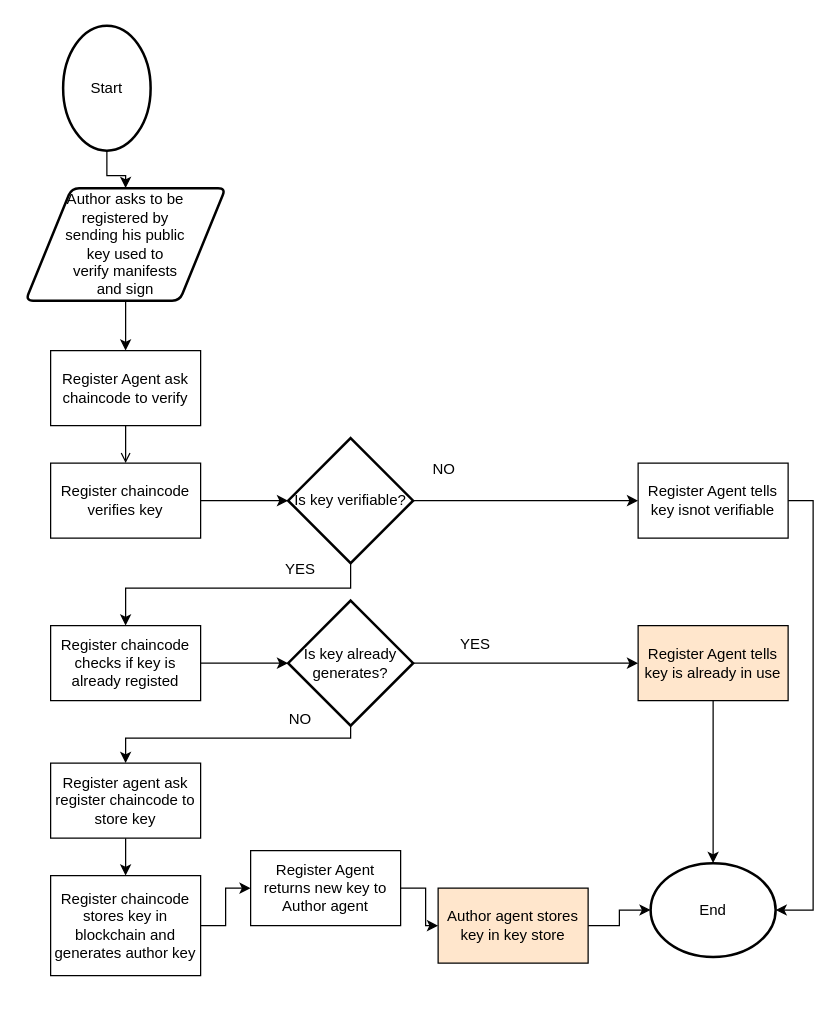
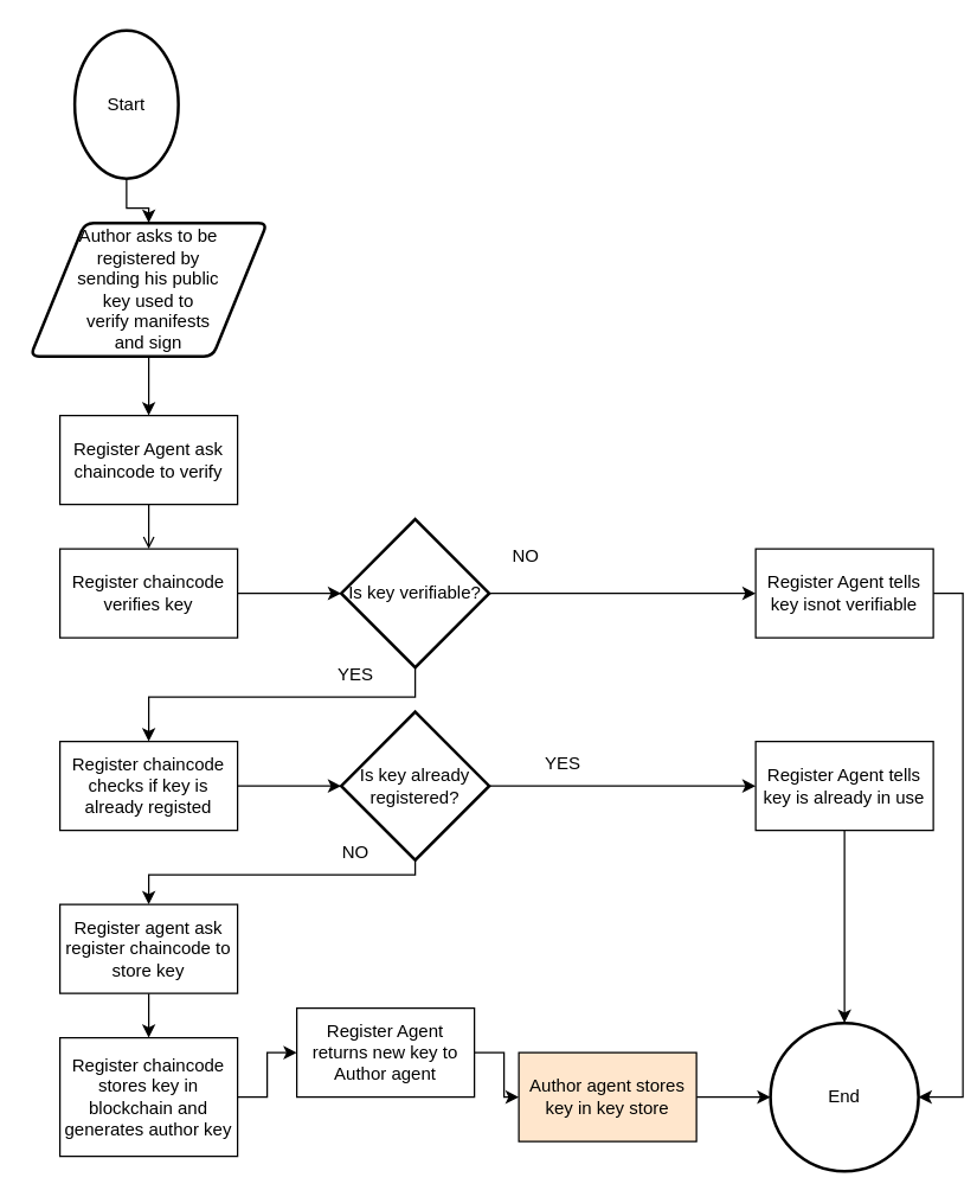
  <mxCell id="0" />
  <mxCell id="1" parent="0" />
  <mxCell id="2" style="edgeStyle=orthogonalEdgeStyle;rounded=0;orthogonalLoop=1;jettySize=auto;html=1;exitX=0.5;exitY=1;exitDx=0;exitDy=0;exitPerimeter=0;" parent="1" source="3" target="5" edge="1"><mxGeometry relative="1" as="geometry" /></mxCell>
  <mxCell id="3" value="Start" style="strokeWidth=2;html=1;shape=mxgraph.flowchart.start_2;whiteSpace=wrap;" parent="1" vertex="1"><mxGeometry x="50" y="20" width="70" height="100" as="geometry" /></mxCell>
  <mxCell id="4" style="edgeStyle=orthogonalEdgeStyle;rounded=0;orthogonalLoop=1;jettySize=auto;html=1;exitX=0.5;exitY=1;exitDx=0;exitDy=0;entryX=0.5;entryY=0;entryDx=0;entryDy=0;" parent="1" source="5" target="25" edge="1"><mxGeometry relative="1" as="geometry" /></mxCell>
  <mxCell id="5" value="&lt;div&gt;Author asks to be &lt;br&gt;&lt;/div&gt;&lt;div&gt;registered by &lt;br&gt;&lt;/div&gt;&lt;div&gt;sending his public &lt;br&gt;&lt;/div&gt;&lt;div&gt;key used to &lt;br&gt;&lt;/div&gt;&lt;div&gt;verify manifests &lt;br&gt;&lt;/div&gt;&lt;div&gt;and sign&lt;br&gt;&lt;/div&gt;" style="shape=parallelogram;html=1;strokeWidth=2;perimeter=parallelogramPerimeter;whiteSpace=wrap;rounded=1;arcSize=12;size=0.23;" parent="1" vertex="1"><mxGeometry x="20" y="150" width="160" height="90" as="geometry" /></mxCell>
  <mxCell id="6" style="edgeStyle=orthogonalEdgeStyle;rounded=0;orthogonalLoop=1;jettySize=auto;html=1;exitX=1;exitY=0.5;exitDx=0;exitDy=0;entryX=0;entryY=0.5;entryDx=0;entryDy=0;" parent="1" source="7" target="21" edge="1"><mxGeometry relative="1" as="geometry" /></mxCell>
  <mxCell id="7" value="Register chaincode stores key in blockchain and generates author key" style="rounded=0;whiteSpace=wrap;html=1;" parent="1" vertex="1"><mxGeometry x="40" y="700" width="120" height="80" as="geometry" /></mxCell>
- <mxCell id="8" value="End" style="strokeWidth=2;html=1;shape=mxgraph.flowchart.start_2;whiteSpace=wrap;" parent="1" vertex="1"><mxGeometry x="520" y="690" width="100" height="75" as="geometry" /></mxCell>
+ <mxCell id="8" value="End" style="strokeWidth=2;html=1;shape=mxgraph.flowchart.start_2;whiteSpace=wrap;" parent="1" vertex="1"><mxGeometry x="520" y="690" width="100" height="100" as="geometry" /></mxCell>
  <mxCell id="9" style="edgeStyle=orthogonalEdgeStyle;rounded=0;orthogonalLoop=1;jettySize=auto;html=1;exitX=1;exitY=0.5;exitDx=0;exitDy=0;exitPerimeter=0;entryX=0;entryY=0.5;entryDx=0;entryDy=0;" parent="1" source="11" target="14" edge="1"><mxGeometry relative="1" as="geometry" /></mxCell>
  <mxCell id="10" style="edgeStyle=orthogonalEdgeStyle;rounded=0;orthogonalLoop=1;jettySize=auto;html=1;exitX=0.5;exitY=1;exitDx=0;exitDy=0;exitPerimeter=0;" parent="1" source="11" target="19" edge="1"><mxGeometry relative="1" as="geometry"><Array as="points"><mxPoint x="280" y="590" /><mxPoint x="100" y="590" /></Array></mxGeometry></mxCell>
- <mxCell id="11" value="Is key already generates?" style="strokeWidth=2;html=1;shape=mxgraph.flowchart.decision;whiteSpace=wrap;" parent="1" vertex="1"><mxGeometry x="230" y="480" width="100" height="100" as="geometry" /></mxCell>
+ <mxCell id="11" value="Is key already registered?" style="strokeWidth=2;html=1;shape=mxgraph.flowchart.decision;whiteSpace=wrap;" parent="1" vertex="1"><mxGeometry x="230" y="480" width="100" height="100" as="geometry" /></mxCell>
  <mxCell id="12" value="NO" style="text;html=1;strokeColor=none;fillColor=none;align=center;verticalAlign=middle;whiteSpace=wrap;rounded=0;" parent="1" vertex="1"><mxGeometry x="210" y="560" width="60" height="30" as="geometry" /></mxCell>
  <mxCell id="13" style="edgeStyle=orthogonalEdgeStyle;rounded=0;orthogonalLoop=1;jettySize=auto;html=1;exitX=0.5;exitY=1;exitDx=0;exitDy=0;entryX=0.5;entryY=0;entryDx=0;entryDy=0;entryPerimeter=0;" parent="1" source="14" target="8" edge="1"><mxGeometry relative="1" as="geometry" /></mxCell>
- <mxCell id="14" value="Register Agent tells key is already in use" style="rounded=0;whiteSpace=wrap;html=1;fillColor=#ffe6cc;" parent="1" vertex="1"><mxGeometry x="510" y="500" width="120" height="60" as="geometry" /></mxCell>
+ <mxCell id="14" value="Register Agent tells key is already in use" style="rounded=0;whiteSpace=wrap;html=1;" parent="1" vertex="1"><mxGeometry x="510" y="500" width="120" height="60" as="geometry" /></mxCell>
  <mxCell id="15" value="YES" style="text;html=1;strokeColor=none;fillColor=none;align=center;verticalAlign=middle;whiteSpace=wrap;rounded=0;" parent="1" vertex="1"><mxGeometry x="350" y="500" width="60" height="30" as="geometry" /></mxCell>
  <mxCell id="16" style="edgeStyle=orthogonalEdgeStyle;rounded=0;orthogonalLoop=1;jettySize=auto;html=1;exitX=1;exitY=0.5;exitDx=0;exitDy=0;entryX=0;entryY=0.5;entryDx=0;entryDy=0;entryPerimeter=0;" parent="1" source="17" target="11" edge="1"><mxGeometry relative="1" as="geometry" /></mxCell>
  <mxCell id="17" value="Register chaincode checks if key is already registed" style="rounded=0;whiteSpace=wrap;html=1;" parent="1" vertex="1"><mxGeometry x="40" y="500" width="120" height="60" as="geometry" /></mxCell>
  <mxCell id="18" style="edgeStyle=orthogonalEdgeStyle;rounded=0;orthogonalLoop=1;jettySize=auto;html=1;exitX=0.5;exitY=1;exitDx=0;exitDy=0;entryX=0.5;entryY=0;entryDx=0;entryDy=0;" parent="1" source="19" target="7" edge="1"><mxGeometry relative="1" as="geometry" /></mxCell>
  <mxCell id="19" value="Register agent ask register chaincode to store key" style="rounded=0;whiteSpace=wrap;html=1;" parent="1" vertex="1"><mxGeometry x="40" y="610" width="120" height="60" as="geometry" /></mxCell>
  <mxCell id="20" style="edgeStyle=orthogonalEdgeStyle;rounded=0;orthogonalLoop=1;jettySize=auto;html=1;exitX=1;exitY=0.5;exitDx=0;exitDy=0;entryX=0;entryY=0.5;entryDx=0;entryDy=0;" parent="1" source="21" target="23" edge="1"><mxGeometry relative="1" as="geometry" /></mxCell>
  <mxCell id="21" value="Register Agent returns new key to Author agent" style="rounded=0;whiteSpace=wrap;html=1;" parent="1" vertex="1"><mxGeometry x="200" y="680" width="120" height="60" as="geometry" /></mxCell>
  <mxCell id="22" style="edgeStyle=orthogonalEdgeStyle;rounded=0;orthogonalLoop=1;jettySize=auto;html=1;exitX=1;exitY=0.5;exitDx=0;exitDy=0;entryX=0;entryY=0.5;entryDx=0;entryDy=0;entryPerimeter=0;" parent="1" source="23" target="8" edge="1"><mxGeometry relative="1" as="geometry" /></mxCell>
  <mxCell id="23" value="Author agent stores key in key store" style="rounded=0;whiteSpace=wrap;html=1;fillColor=#ffe6cc;" parent="1" vertex="1"><mxGeometry x="350" y="710" width="120" height="60" as="geometry" /></mxCell>
  <mxCell id="24" style="edgeStyle=orthogonalEdgeStyle;rounded=0;orthogonalLoop=1;jettySize=auto;html=1;exitX=0.5;exitY=1;exitDx=0;exitDy=0;entryX=0.5;entryY=0;entryDx=0;entryDy=0;endArrow=open;" edge="1" parent="1" source="25" target="34"><mxGeometry relative="1" as="geometry" /></mxCell>
  <mxCell id="25" value="Register Agent ask chaincode to verify" style="rounded=0;whiteSpace=wrap;html=1;" parent="1" vertex="1"><mxGeometry x="40" y="280" width="120" height="60" as="geometry" /></mxCell>
  <mxCell id="26" style="edgeStyle=orthogonalEdgeStyle;rounded=0;orthogonalLoop=1;jettySize=auto;html=1;exitX=1;exitY=0.5;exitDx=0;exitDy=0;exitPerimeter=0;entryX=0;entryY=0.5;entryDx=0;entryDy=0;" parent="1" source="28" target="31" edge="1"><mxGeometry relative="1" as="geometry" /></mxCell>
  <mxCell id="27" style="edgeStyle=orthogonalEdgeStyle;rounded=0;orthogonalLoop=1;jettySize=auto;html=1;exitX=0.5;exitY=1;exitDx=0;exitDy=0;exitPerimeter=0;entryX=0.5;entryY=0;entryDx=0;entryDy=0;" parent="1" source="28" target="17" edge="1"><mxGeometry relative="1" as="geometry"><Array as="points"><mxPoint x="280" y="470" /><mxPoint x="100" y="470" /></Array></mxGeometry></mxCell>
  <mxCell id="28" value="Is key verifiable?" style="strokeWidth=2;html=1;shape=mxgraph.flowchart.decision;whiteSpace=wrap;" parent="1" vertex="1"><mxGeometry x="230" y="350" width="100" height="100" as="geometry" /></mxCell>
  <mxCell id="29" value="NO" style="text;html=1;strokeColor=none;fillColor=none;align=center;verticalAlign=middle;whiteSpace=wrap;rounded=0;" parent="1" vertex="1"><mxGeometry x="325" y="360" width="60" height="30" as="geometry" /></mxCell>
  <mxCell id="30" style="edgeStyle=orthogonalEdgeStyle;rounded=0;orthogonalLoop=1;jettySize=auto;html=1;exitX=1;exitY=0.5;exitDx=0;exitDy=0;entryX=1;entryY=0.5;entryDx=0;entryDy=0;entryPerimeter=0;" parent="1" source="31" target="8" edge="1"><mxGeometry relative="1" as="geometry" /></mxCell>
  <mxCell id="31" value="Register Agent tells key isnot verifiable" style="rounded=0;whiteSpace=wrap;html=1;" parent="1" vertex="1"><mxGeometry x="510" y="370" width="120" height="60" as="geometry" /></mxCell>
  <mxCell id="32" value="YES" style="text;html=1;strokeColor=none;fillColor=none;align=center;verticalAlign=middle;whiteSpace=wrap;rounded=0;" parent="1" vertex="1"><mxGeometry x="210" y="440" width="60" height="30" as="geometry" /></mxCell>
  <mxCell id="33" style="edgeStyle=orthogonalEdgeStyle;rounded=0;orthogonalLoop=1;jettySize=auto;html=1;exitX=1;exitY=0.5;exitDx=0;exitDy=0;entryX=0;entryY=0.5;entryDx=0;entryDy=0;entryPerimeter=0;" parent="1" source="34" target="28" edge="1"><mxGeometry relative="1" as="geometry" /></mxCell>
  <mxCell id="34" value="Register chaincode verifies key" style="rounded=0;whiteSpace=wrap;html=1;" parent="1" vertex="1"><mxGeometry x="40" y="370" width="120" height="60" as="geometry" /></mxCell>
